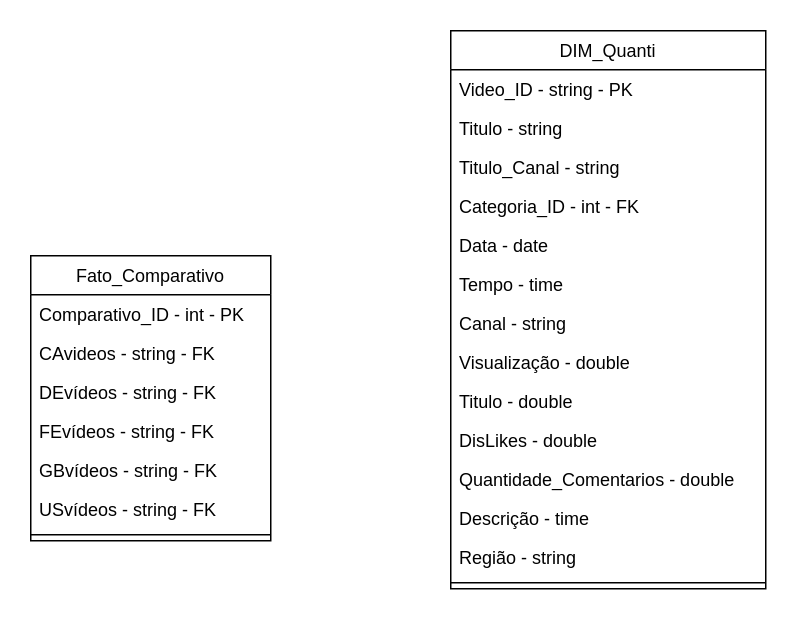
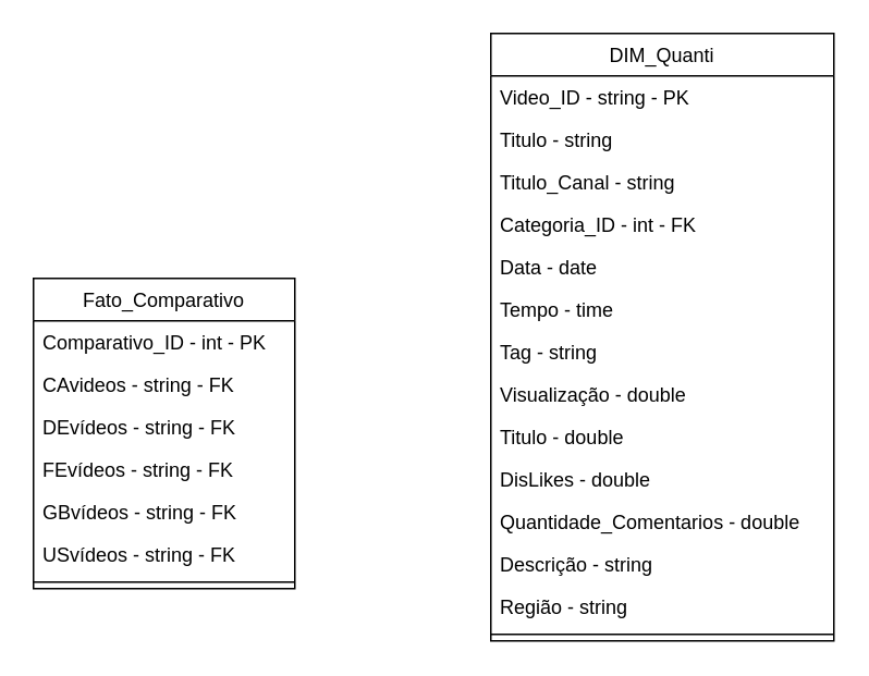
  <mxCell id="0" />
  <mxCell id="1" parent="0" />
  <mxCell id="2" value="Fato_Comparativo&#10;" style="swimlane;fontStyle=0;align=center;verticalAlign=top;childLayout=stackLayout;horizontal=1;startSize=26;horizontalStack=0;resizeParent=1;resizeLast=0;collapsible=1;marginBottom=0;rounded=0;shadow=0;strokeWidth=1;" parent="1" vertex="1"><mxGeometry x="20" y="170" width="160" height="190" as="geometry"><mxRectangle x="550" y="140" width="160" height="26" as="alternateBounds" /></mxGeometry></mxCell>
  <mxCell id="3" value="Comparativo_ID - int - PK" style="text;align=left;verticalAlign=top;spacingLeft=4;spacingRight=4;overflow=hidden;rotatable=0;points=[[0,0.5],[1,0.5]];portConstraint=eastwest;" parent="2" vertex="1"><mxGeometry y="26" width="160" height="26" as="geometry" /></mxCell>
  <mxCell id="4" value="CAvideos - string - FK" style="text;align=left;verticalAlign=top;spacingLeft=4;spacingRight=4;overflow=hidden;rotatable=0;points=[[0,0.5],[1,0.5]];portConstraint=eastwest;rounded=0;shadow=0;html=0;" parent="2" vertex="1"><mxGeometry y="52" width="160" height="26" as="geometry" /></mxCell>
  <mxCell id="5" value="DEvídeos - string - FK" style="text;align=left;verticalAlign=top;spacingLeft=4;spacingRight=4;overflow=hidden;rotatable=0;points=[[0,0.5],[1,0.5]];portConstraint=eastwest;rounded=0;shadow=0;html=0;" parent="2" vertex="1"><mxGeometry y="78" width="160" height="26" as="geometry" /></mxCell>
  <mxCell id="6" value="FEvídeos - string - FK" style="text;align=left;verticalAlign=top;spacingLeft=4;spacingRight=4;overflow=hidden;rotatable=0;points=[[0,0.5],[1,0.5]];portConstraint=eastwest;rounded=0;shadow=0;html=0;" parent="2" vertex="1"><mxGeometry y="104" width="160" height="26" as="geometry" /></mxCell>
  <mxCell id="7" value="GBvídeos - string - FK" style="text;align=left;verticalAlign=top;spacingLeft=4;spacingRight=4;overflow=hidden;rotatable=0;points=[[0,0.5],[1,0.5]];portConstraint=eastwest;rounded=0;shadow=0;html=0;" parent="2" vertex="1"><mxGeometry y="130" width="160" height="26" as="geometry" /></mxCell>
  <mxCell id="8" value="USvídeos - string - FK" style="text;align=left;verticalAlign=top;spacingLeft=4;spacingRight=4;overflow=hidden;rotatable=0;points=[[0,0.5],[1,0.5]];portConstraint=eastwest;rounded=0;shadow=0;html=0;" parent="2" vertex="1"><mxGeometry y="156" width="160" height="26" as="geometry" /></mxCell>
  <mxCell id="9" value="" style="line;html=1;strokeWidth=1;align=left;verticalAlign=middle;spacingTop=-1;spacingLeft=3;spacingRight=3;rotatable=0;labelPosition=right;points=[];portConstraint=eastwest;" parent="2" vertex="1"><mxGeometry y="182" width="160" height="8" as="geometry" /></mxCell>
  <mxCell id="10" value="DIM_Quanti" style="swimlane;fontStyle=0;align=center;verticalAlign=top;childLayout=stackLayout;horizontal=1;startSize=26;horizontalStack=0;resizeParent=1;resizeLast=0;collapsible=1;marginBottom=0;rounded=0;shadow=0;strokeWidth=1;" parent="1" vertex="1"><mxGeometry x="300" y="20" width="210" height="372" as="geometry"><mxRectangle x="340" y="380" width="170" height="26" as="alternateBounds" /></mxGeometry></mxCell>
  <mxCell id="11" value="Video_ID - string - PK" style="text;align=left;verticalAlign=top;spacingLeft=4;spacingRight=4;overflow=hidden;rotatable=0;points=[[0,0.5],[1,0.5]];portConstraint=eastwest;" parent="10" vertex="1"><mxGeometry y="26" width="210" height="26" as="geometry" /></mxCell>
  <mxCell id="12" value="Titulo - string" style="text;align=left;verticalAlign=top;spacingLeft=4;spacingRight=4;overflow=hidden;rotatable=0;points=[[0,0.5],[1,0.5]];portConstraint=eastwest;" parent="10" vertex="1"><mxGeometry y="52" width="210" height="26" as="geometry" /></mxCell>
  <mxCell id="13" value="Titulo_Canal - string" style="text;align=left;verticalAlign=top;spacingLeft=4;spacingRight=4;overflow=hidden;rotatable=0;points=[[0,0.5],[1,0.5]];portConstraint=eastwest;" parent="10" vertex="1"><mxGeometry y="78" width="210" height="26" as="geometry" /></mxCell>
  <mxCell id="14" value="Categoria_ID - int - FK" style="text;align=left;verticalAlign=top;spacingLeft=4;spacingRight=4;overflow=hidden;rotatable=0;points=[[0,0.5],[1,0.5]];portConstraint=eastwest;" parent="10" vertex="1"><mxGeometry y="104" width="210" height="26" as="geometry" /></mxCell>
  <mxCell id="15" value="Data - date" style="text;align=left;verticalAlign=top;spacingLeft=4;spacingRight=4;overflow=hidden;rotatable=0;points=[[0,0.5],[1,0.5]];portConstraint=eastwest;" parent="10" vertex="1"><mxGeometry y="130" width="210" height="26" as="geometry" /></mxCell>
  <mxCell id="16" value="Tempo - time" style="text;align=left;verticalAlign=top;spacingLeft=4;spacingRight=4;overflow=hidden;rotatable=0;points=[[0,0.5],[1,0.5]];portConstraint=eastwest;" parent="10" vertex="1"><mxGeometry y="156" width="210" height="26" as="geometry" /></mxCell>
- <mxCell id="17" value="Canal - string" style="text;align=left;verticalAlign=top;spacingLeft=4;spacingRight=4;overflow=hidden;rotatable=0;points=[[0,0.5],[1,0.5]];portConstraint=eastwest;" parent="10" vertex="1"><mxGeometry y="182" width="210" height="26" as="geometry" /></mxCell>
+ <mxCell id="17" value="Tag - string" style="text;align=left;verticalAlign=top;spacingLeft=4;spacingRight=4;overflow=hidden;rotatable=0;points=[[0,0.5],[1,0.5]];portConstraint=eastwest;" parent="10" vertex="1"><mxGeometry y="182" width="210" height="26" as="geometry" /></mxCell>
  <mxCell id="18" value="Visualização - double" style="text;align=left;verticalAlign=top;spacingLeft=4;spacingRight=4;overflow=hidden;rotatable=0;points=[[0,0.5],[1,0.5]];portConstraint=eastwest;" parent="10" vertex="1"><mxGeometry y="208" width="210" height="26" as="geometry" /></mxCell>
  <mxCell id="19" value="Titulo - double" style="text;align=left;verticalAlign=top;spacingLeft=4;spacingRight=4;overflow=hidden;rotatable=0;points=[[0,0.5],[1,0.5]];portConstraint=eastwest;" parent="10" vertex="1"><mxGeometry y="234" width="210" height="26" as="geometry" /></mxCell>
  <mxCell id="20" value="DisLikes - double" style="text;align=left;verticalAlign=top;spacingLeft=4;spacingRight=4;overflow=hidden;rotatable=0;points=[[0,0.5],[1,0.5]];portConstraint=eastwest;" parent="10" vertex="1"><mxGeometry y="260" width="210" height="26" as="geometry" /></mxCell>
  <mxCell id="21" value="Quantidade_Comentarios - double" style="text;align=left;verticalAlign=top;spacingLeft=4;spacingRight=4;overflow=hidden;rotatable=0;points=[[0,0.5],[1,0.5]];portConstraint=eastwest;" parent="10" vertex="1"><mxGeometry y="286" width="210" height="26" as="geometry" /></mxCell>
- <mxCell id="22" value="Descrição - time&#10;" style="text;align=left;verticalAlign=top;spacingLeft=4;spacingRight=4;overflow=hidden;rotatable=0;points=[[0,0.5],[1,0.5]];portConstraint=eastwest;" parent="10" vertex="1"><mxGeometry y="312" width="210" height="26" as="geometry" /></mxCell>
+ <mxCell id="22" value="Descrição - string&#10;" style="text;align=left;verticalAlign=top;spacingLeft=4;spacingRight=4;overflow=hidden;rotatable=0;points=[[0,0.5],[1,0.5]];portConstraint=eastwest;" parent="10" vertex="1"><mxGeometry y="312" width="210" height="26" as="geometry" /></mxCell>
  <mxCell id="23" value="Região - string&#10;" style="text;align=left;verticalAlign=top;spacingLeft=4;spacingRight=4;overflow=hidden;rotatable=0;points=[[0,0.5],[1,0.5]];portConstraint=eastwest;" parent="10" vertex="1"><mxGeometry y="338" width="210" height="26" as="geometry" /></mxCell>
  <mxCell id="24" value="" style="line;html=1;strokeWidth=1;align=left;verticalAlign=middle;spacingTop=-1;spacingLeft=3;spacingRight=3;rotatable=0;labelPosition=right;points=[];portConstraint=eastwest;" parent="10" vertex="1"><mxGeometry y="364" width="210" height="8" as="geometry" /></mxCell>
